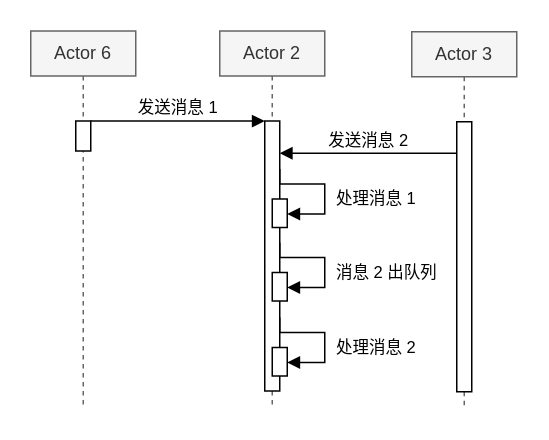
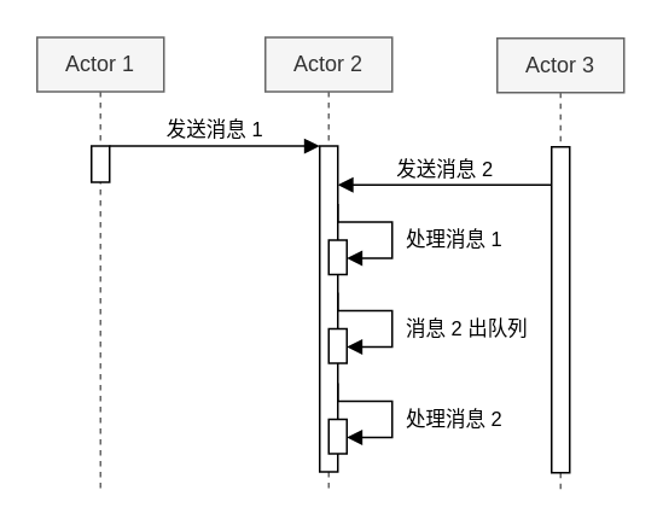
  <mxCell id="0" />
  <mxCell id="1" parent="0" />
- <mxCell id="2" value="Actor 6" style="shape=umlLifeline;perimeter=lifelinePerimeter;whiteSpace=wrap;html=1;container=1;dropTarget=0;collapsible=0;recursiveResize=0;outlineConnect=0;portConstraint=eastwest;newEdgeStyle={&quot;curved&quot;:0,&quot;rounded&quot;:0};size=30;fillColor=#f5f5f5;fontColor=#333333;strokeColor=#666666;" parent="1" vertex="1"><mxGeometry x="20" y="20" width="70" height="251" as="geometry" /></mxCell>
+ <mxCell id="2" value="Actor 1" style="shape=umlLifeline;perimeter=lifelinePerimeter;whiteSpace=wrap;html=1;container=1;dropTarget=0;collapsible=0;recursiveResize=0;outlineConnect=0;portConstraint=eastwest;newEdgeStyle={&quot;curved&quot;:0,&quot;rounded&quot;:0};size=30;fillColor=#f5f5f5;fontColor=#333333;strokeColor=#666666;" parent="1" vertex="1"><mxGeometry x="20" y="20" width="70" height="251" as="geometry" /></mxCell>
  <mxCell id="3" value="" style="html=1;points=[[0,0,0,0,5],[0,1,0,0,-5],[1,0,0,0,5],[1,1,0,0,-5]];perimeter=orthogonalPerimeter;outlineConnect=0;targetShapes=umlLifeline;portConstraint=eastwest;newEdgeStyle={&quot;curved&quot;:0,&quot;rounded&quot;:0};" parent="2" vertex="1"><mxGeometry x="30" y="60" width="10" height="20" as="geometry" /></mxCell>
  <mxCell id="4" value="发送消息 1" style="html=1;verticalAlign=bottom;endArrow=block;curved=0;rounded=0;exitX=0.984;exitY=0.004;exitDx=0;exitDy=0;exitPerimeter=0;" parent="1" source="3" edge="1" target="9"><mxGeometry x="-0.006" width="80" relative="1" as="geometry"><mxPoint x="50" y="81" as="sourcePoint" /><mxPoint x="175" y="81.08" as="targetPoint" /><mxPoint as="offset" /></mxGeometry></mxCell>
  <mxCell id="5" value="发送消息 2" style="html=1;verticalAlign=bottom;endArrow=block;curved=0;rounded=0;" parent="1" edge="1"><mxGeometry x="-0.002" width="80" relative="1" as="geometry"><mxPoint x="304" y="101.5" as="sourcePoint" /><mxPoint x="186" y="101.5" as="targetPoint" /><mxPoint as="offset" /></mxGeometry></mxCell>
  <mxCell id="6" value="Actor 3" style="shape=umlLifeline;perimeter=lifelinePerimeter;whiteSpace=wrap;html=1;container=1;dropTarget=0;collapsible=0;recursiveResize=0;outlineConnect=0;portConstraint=eastwest;newEdgeStyle={&quot;curved&quot;:0,&quot;rounded&quot;:0};size=30;fillColor=#f5f5f5;fontColor=#333333;strokeColor=#666666;" parent="1" vertex="1"><mxGeometry x="274" y="20.5" width="70" height="250.5" as="geometry" /></mxCell>
  <mxCell id="7" value="" style="html=1;points=[[0,0,0,0,5],[0,1,0,0,-5],[1,0,0,0,5],[1,1,0,0,-5]];perimeter=orthogonalPerimeter;outlineConnect=0;targetShapes=umlLifeline;portConstraint=eastwest;newEdgeStyle={&quot;curved&quot;:0,&quot;rounded&quot;:0};" parent="6" vertex="1"><mxGeometry x="30" y="60" width="10" height="180" as="geometry" /></mxCell>
  <mxCell id="8" value="Actor 2" style="shape=umlLifeline;perimeter=lifelinePerimeter;whiteSpace=wrap;html=1;container=1;dropTarget=0;collapsible=0;recursiveResize=0;outlineConnect=0;portConstraint=eastwest;newEdgeStyle={&quot;curved&quot;:0,&quot;rounded&quot;:0};size=30;fillColor=#f5f5f5;fontColor=#333333;strokeColor=#666666;" parent="1" vertex="1"><mxGeometry x="146" y="20" width="70" height="251" as="geometry" /></mxCell>
  <mxCell id="9" value="" style="html=1;points=[[0,0,0,0,5],[0,1,0,0,-5],[1,0,0,0,5],[1,1,0,0,-5]];perimeter=orthogonalPerimeter;outlineConnect=0;targetShapes=umlLifeline;portConstraint=eastwest;newEdgeStyle={&quot;curved&quot;:0,&quot;rounded&quot;:0};" parent="8" vertex="1"><mxGeometry x="30" y="60" width="10" height="180" as="geometry" /></mxCell>
  <mxCell id="10" value="" style="html=1;points=[[0,0,0,0,5],[0,1,0,0,-5],[1,0,0,0,5],[1,1,0,0,-5]];perimeter=orthogonalPerimeter;outlineConnect=0;targetShapes=umlLifeline;portConstraint=eastwest;newEdgeStyle={&quot;curved&quot;:0,&quot;rounded&quot;:0};" vertex="1" parent="8"><mxGeometry x="35" y="112" width="10" height="19" as="geometry" /></mxCell>
  <mxCell id="11" value="处理消息 1" style="html=1;align=left;spacingLeft=2;endArrow=block;rounded=0;edgeStyle=orthogonalEdgeStyle;curved=0;rounded=0;" edge="1" target="10" parent="8"><mxGeometry x="0.176" y="4" relative="1" as="geometry"><mxPoint x="40" y="92" as="sourcePoint" /><Array as="points"><mxPoint x="40" y="102" /><mxPoint x="70" y="102" /><mxPoint x="70" y="122" /></Array><mxPoint as="offset" /></mxGeometry></mxCell>
  <mxCell id="12" value="" style="html=1;points=[[0,0,0,0,5],[0,1,0,0,-5],[1,0,0,0,5],[1,1,0,0,-5]];perimeter=orthogonalPerimeter;outlineConnect=0;targetShapes=umlLifeline;portConstraint=eastwest;newEdgeStyle={&quot;curved&quot;:0,&quot;rounded&quot;:0};" vertex="1" parent="8"><mxGeometry x="35" y="161" width="10" height="19" as="geometry" /></mxCell>
  <mxCell id="13" value="消息 2 出队列" style="html=1;align=left;spacingLeft=2;endArrow=block;rounded=0;edgeStyle=orthogonalEdgeStyle;curved=0;rounded=0;" edge="1" parent="8" target="12"><mxGeometry x="0.176" y="4" relative="1" as="geometry"><mxPoint x="40" y="141" as="sourcePoint" /><Array as="points"><mxPoint x="40" y="151" /><mxPoint x="70" y="151" /><mxPoint x="70" y="171" /></Array><mxPoint as="offset" /></mxGeometry></mxCell>
  <mxCell id="14" value="" style="html=1;points=[[0,0,0,0,5],[0,1,0,0,-5],[1,0,0,0,5],[1,1,0,0,-5]];perimeter=orthogonalPerimeter;outlineConnect=0;targetShapes=umlLifeline;portConstraint=eastwest;newEdgeStyle={&quot;curved&quot;:0,&quot;rounded&quot;:0};" vertex="1" parent="8"><mxGeometry x="35" y="211" width="10" height="19" as="geometry" /></mxCell>
  <mxCell id="15" value="处理消息 2" style="html=1;align=left;spacingLeft=2;endArrow=block;rounded=0;edgeStyle=orthogonalEdgeStyle;curved=0;rounded=0;" edge="1" parent="8" target="14"><mxGeometry x="0.176" y="4" relative="1" as="geometry"><mxPoint x="40" y="191" as="sourcePoint" /><Array as="points"><mxPoint x="40" y="201" /><mxPoint x="70" y="201" /><mxPoint x="70" y="221" /></Array><mxPoint as="offset" /></mxGeometry></mxCell>
